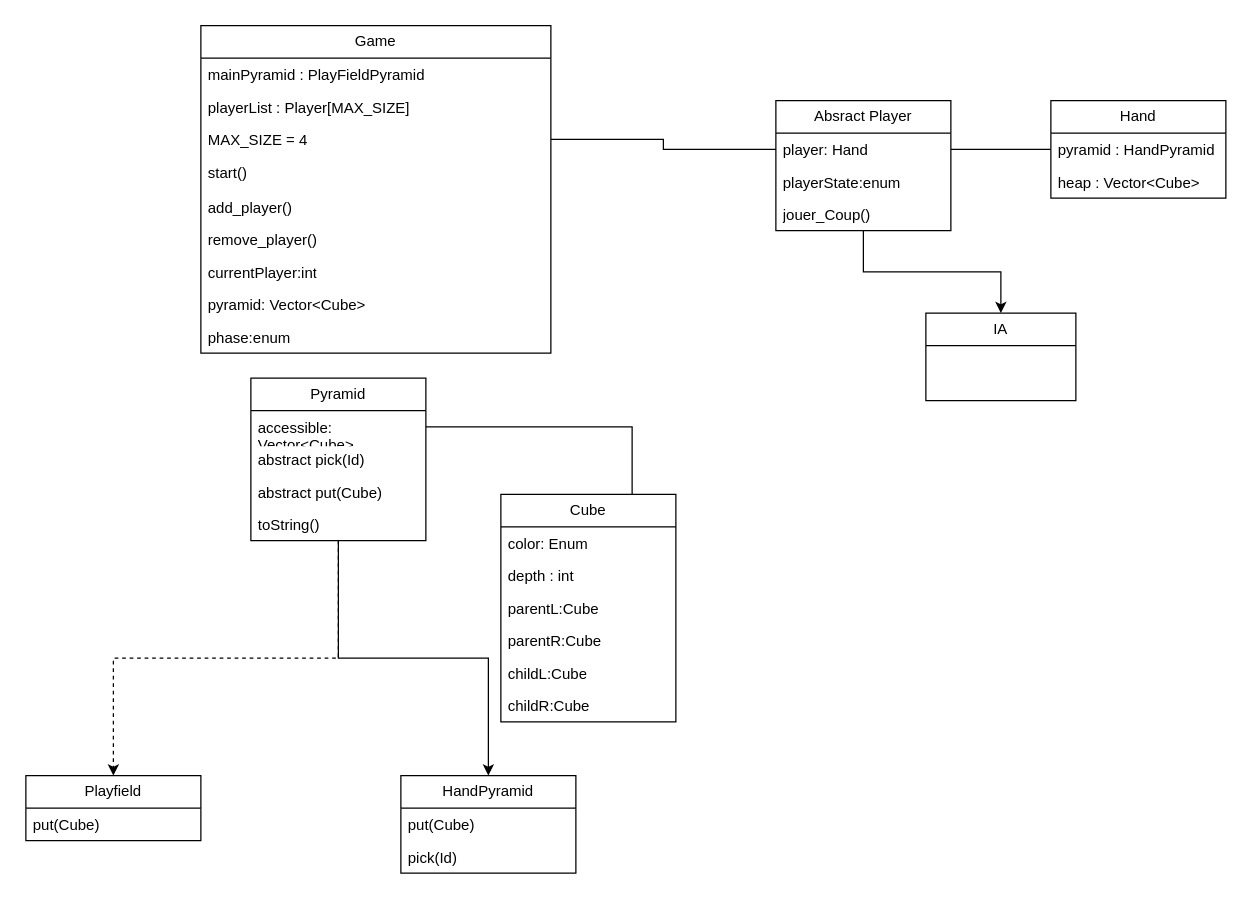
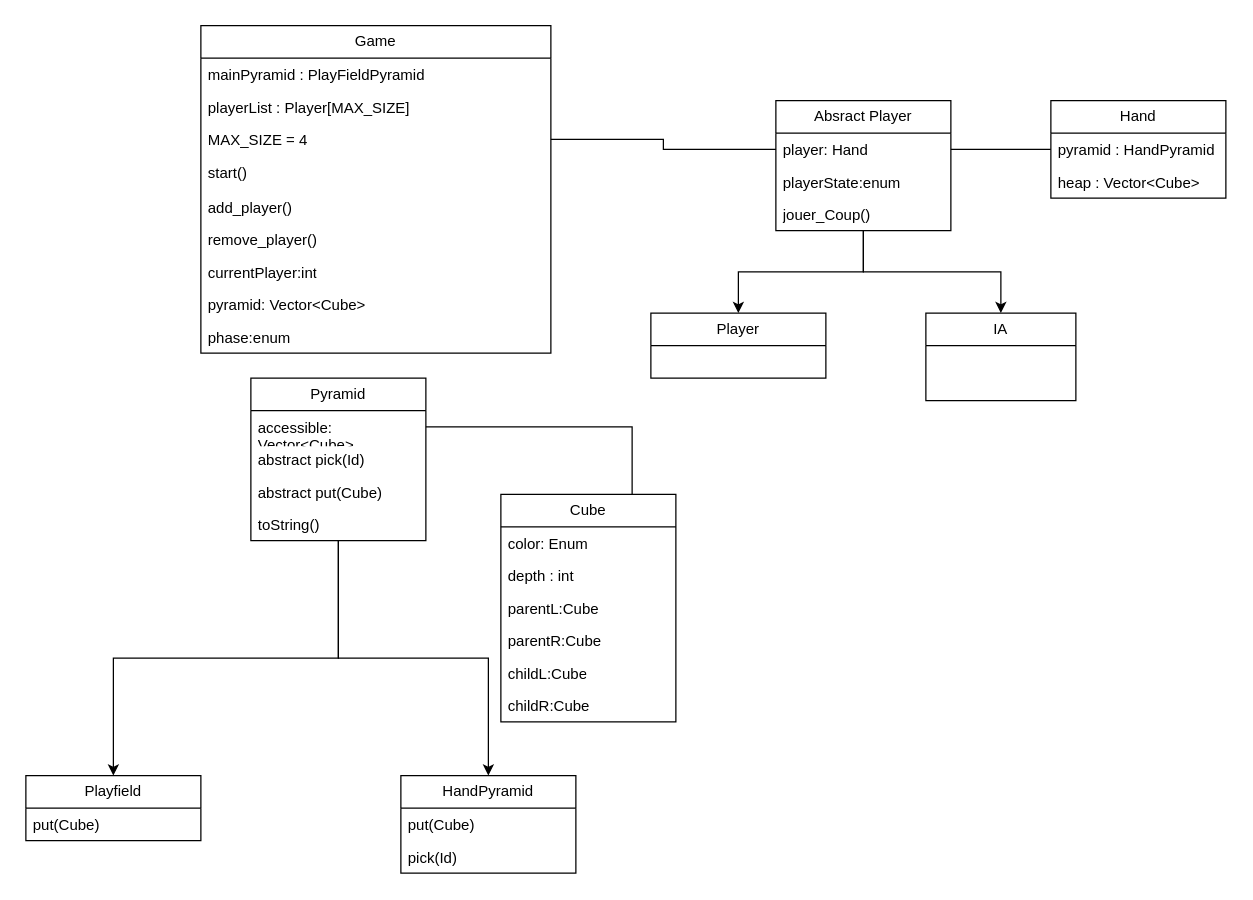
  <mxCell id="0" />
  <mxCell id="1" parent="0" />
  <mxCell id="2" value="Game" style="swimlane;fontStyle=0;childLayout=stackLayout;horizontal=1;startSize=26;fillColor=none;horizontalStack=0;resizeParent=1;resizeParentMax=0;resizeLast=0;collapsible=1;marginBottom=0;whiteSpace=wrap;html=1;" vertex="1" parent="1"><mxGeometry x="160" y="20" width="280" height="262" as="geometry" /></mxCell>
  <mxCell id="3" value="mainPyramid : PlayFieldPyramid " style="text;strokeColor=none;fillColor=none;align=left;verticalAlign=top;spacingLeft=4;spacingRight=4;overflow=hidden;rotatable=0;points=[[0,0.5],[1,0.5]];portConstraint=eastwest;whiteSpace=wrap;html=1;" vertex="1" parent="2"><mxGeometry y="26" width="280" height="26" as="geometry" /></mxCell>
  <mxCell id="4" value="playerList : Player[MAX_SIZE]" style="text;strokeColor=none;fillColor=none;align=left;verticalAlign=top;spacingLeft=4;spacingRight=4;overflow=hidden;rotatable=0;points=[[0,0.5],[1,0.5]];portConstraint=eastwest;whiteSpace=wrap;html=1;" vertex="1" parent="2"><mxGeometry y="52" width="280" height="26" as="geometry" /></mxCell>
  <mxCell id="5" value="&lt;div&gt;MAX_SIZE = 4&lt;/div&gt;" style="text;strokeColor=none;fillColor=none;align=left;verticalAlign=top;spacingLeft=4;spacingRight=4;overflow=hidden;rotatable=0;points=[[0,0.5],[1,0.5]];portConstraint=eastwest;whiteSpace=wrap;html=1;" vertex="1" parent="2"><mxGeometry y="78" width="280" height="26" as="geometry" /></mxCell>
  <mxCell id="6" value="&lt;div&gt;start()&lt;/div&gt;" style="text;strokeColor=none;fillColor=none;align=left;verticalAlign=top;spacingLeft=4;spacingRight=4;overflow=hidden;rotatable=0;points=[[0,0.5],[1,0.5]];portConstraint=eastwest;whiteSpace=wrap;html=1;" vertex="1" parent="2"><mxGeometry y="104" width="280" height="28" as="geometry" /></mxCell>
  <mxCell id="7" value="add_player()" style="text;strokeColor=none;fillColor=none;align=left;verticalAlign=top;spacingLeft=4;spacingRight=4;overflow=hidden;rotatable=0;points=[[0,0.5],[1,0.5]];portConstraint=eastwest;whiteSpace=wrap;html=1;" vertex="1" parent="2"><mxGeometry y="132" width="280" height="26" as="geometry" /></mxCell>
  <mxCell id="8" value="remove_player()" style="text;strokeColor=none;fillColor=none;align=left;verticalAlign=top;spacingLeft=4;spacingRight=4;overflow=hidden;rotatable=0;points=[[0,0.5],[1,0.5]];portConstraint=eastwest;whiteSpace=wrap;html=1;" vertex="1" parent="2"><mxGeometry y="158" width="280" height="26" as="geometry" /></mxCell>
  <mxCell id="9" value="currentPlayer:int" style="text;strokeColor=none;fillColor=none;align=left;verticalAlign=top;spacingLeft=4;spacingRight=4;overflow=hidden;rotatable=0;points=[[0,0.5],[1,0.5]];portConstraint=eastwest;whiteSpace=wrap;html=1;" vertex="1" parent="2"><mxGeometry y="184" width="280" height="26" as="geometry" /></mxCell>
  <mxCell id="10" value="pyramid: Vector&amp;lt;Cube&amp;gt;" style="text;strokeColor=none;fillColor=none;align=left;verticalAlign=top;spacingLeft=4;spacingRight=4;overflow=hidden;rotatable=0;points=[[0,0.5],[1,0.5]];portConstraint=eastwest;whiteSpace=wrap;html=1;" vertex="1" parent="2"><mxGeometry y="210" width="280" height="26" as="geometry" /></mxCell>
  <mxCell id="11" value="phase:enum" style="text;strokeColor=none;fillColor=none;align=left;verticalAlign=top;spacingLeft=4;spacingRight=4;overflow=hidden;rotatable=0;points=[[0,0.5],[1,0.5]];portConstraint=eastwest;whiteSpace=wrap;html=1;" vertex="1" parent="2"><mxGeometry y="236" width="280" height="26" as="geometry" /></mxCell>
+ <mxCell id="12" style="edgeStyle=orthogonalEdgeStyle;rounded=0;orthogonalLoop=1;jettySize=auto;html=1;exitX=0.5;exitY=1;exitDx=0;exitDy=0;entryX=0.5;entryY=0;entryDx=0;entryDy=0;" edge="1" parent="1" source="14" target="18"><mxGeometry relative="1" as="geometry" /></mxCell>
  <mxCell id="13" style="edgeStyle=orthogonalEdgeStyle;rounded=0;orthogonalLoop=1;jettySize=auto;html=1;exitX=0.5;exitY=1;exitDx=0;exitDy=0;entryX=0.5;entryY=0;entryDx=0;entryDy=0;" edge="1" parent="1" source="14" target="19"><mxGeometry relative="1" as="geometry" /></mxCell>
  <mxCell id="14" value="Absract Player" style="swimlane;fontStyle=0;childLayout=stackLayout;horizontal=1;startSize=26;fillColor=none;horizontalStack=0;resizeParent=1;resizeParentMax=0;resizeLast=0;collapsible=1;marginBottom=0;whiteSpace=wrap;html=1;" vertex="1" parent="1"><mxGeometry x="620" y="80" width="140" height="104" as="geometry" /></mxCell>
  <mxCell id="15" value="player: Hand" style="text;strokeColor=none;fillColor=none;align=left;verticalAlign=top;spacingLeft=4;spacingRight=4;overflow=hidden;rotatable=0;points=[[0,0.5],[1,0.5]];portConstraint=eastwest;whiteSpace=wrap;html=1;" vertex="1" parent="14"><mxGeometry y="26" width="140" height="26" as="geometry" /></mxCell>
  <mxCell id="16" value="playerState:enum" style="text;strokeColor=none;fillColor=none;align=left;verticalAlign=top;spacingLeft=4;spacingRight=4;overflow=hidden;rotatable=0;points=[[0,0.5],[1,0.5]];portConstraint=eastwest;whiteSpace=wrap;html=1;" vertex="1" parent="14"><mxGeometry y="52" width="140" height="26" as="geometry" /></mxCell>
  <mxCell id="17" value="jouer_Coup()" style="text;strokeColor=none;fillColor=none;align=left;verticalAlign=top;spacingLeft=4;spacingRight=4;overflow=hidden;rotatable=0;points=[[0,0.5],[1,0.5]];portConstraint=eastwest;whiteSpace=wrap;html=1;" vertex="1" parent="14"><mxGeometry y="78" width="140" height="26" as="geometry" /></mxCell>
+ <mxCell id="18" value="Player" style="swimlane;fontStyle=0;childLayout=stackLayout;horizontal=1;startSize=26;fillColor=none;horizontalStack=0;resizeParent=1;resizeParentMax=0;resizeLast=0;collapsible=1;marginBottom=0;whiteSpace=wrap;html=1;" vertex="1" parent="1"><mxGeometry x="520" y="250" width="140" height="52" as="geometry" /></mxCell>
  <mxCell id="19" value="IA" style="swimlane;fontStyle=0;childLayout=stackLayout;horizontal=1;startSize=26;fillColor=none;horizontalStack=0;resizeParent=1;resizeParentMax=0;resizeLast=0;collapsible=1;marginBottom=0;whiteSpace=wrap;html=1;" vertex="1" parent="1"><mxGeometry x="740" y="250" width="120" height="70" as="geometry" /></mxCell>
  <mxCell id="20" value="Hand" style="swimlane;fontStyle=0;childLayout=stackLayout;horizontal=1;startSize=26;fillColor=none;horizontalStack=0;resizeParent=1;resizeParentMax=0;resizeLast=0;collapsible=1;marginBottom=0;whiteSpace=wrap;html=1;" vertex="1" parent="1"><mxGeometry x="840" y="80" width="140" height="78" as="geometry" /></mxCell>
  <mxCell id="21" value="pyramid : HandPyramid" style="text;strokeColor=none;fillColor=none;align=left;verticalAlign=top;spacingLeft=4;spacingRight=4;overflow=hidden;rotatable=0;points=[[0,0.5],[1,0.5]];portConstraint=eastwest;whiteSpace=wrap;html=1;" vertex="1" parent="20"><mxGeometry y="26" width="140" height="26" as="geometry" /></mxCell>
  <mxCell id="22" value="heap : Vector&amp;lt;Cube&amp;gt;" style="text;strokeColor=none;fillColor=none;align=left;verticalAlign=top;spacingLeft=4;spacingRight=4;overflow=hidden;rotatable=0;points=[[0,0.5],[1,0.5]];portConstraint=eastwest;whiteSpace=wrap;html=1;" vertex="1" parent="20"><mxGeometry y="52" width="140" height="26" as="geometry" /></mxCell>
- <mxCell id="23" style="edgeStyle=orthogonalEdgeStyle;rounded=0;orthogonalLoop=1;jettySize=auto;html=1;exitX=0.5;exitY=1;exitDx=0;exitDy=0;entryX=0.5;entryY=0;entryDx=0;entryDy=0;dashed=1;" edge="1" parent="1" source="25" target="40"><mxGeometry relative="1" as="geometry" /></mxCell>
+ <mxCell id="23" style="edgeStyle=orthogonalEdgeStyle;rounded=0;orthogonalLoop=1;jettySize=auto;html=1;exitX=0.5;exitY=1;exitDx=0;exitDy=0;entryX=0.5;entryY=0;entryDx=0;entryDy=0;" edge="1" parent="1" source="25" target="40"><mxGeometry relative="1" as="geometry" /></mxCell>
  <mxCell id="24" style="edgeStyle=orthogonalEdgeStyle;rounded=0;orthogonalLoop=1;jettySize=auto;html=1;exitX=0.5;exitY=1;exitDx=0;exitDy=0;entryX=0.5;entryY=0;entryDx=0;entryDy=0;" edge="1" parent="1" source="25" target="42"><mxGeometry relative="1" as="geometry" /></mxCell>
  <mxCell id="25" value="Pyramid" style="swimlane;fontStyle=0;childLayout=stackLayout;horizontal=1;startSize=26;fillColor=none;horizontalStack=0;resizeParent=1;resizeParentMax=0;resizeLast=0;collapsible=1;marginBottom=0;whiteSpace=wrap;html=1;" vertex="1" parent="1"><mxGeometry x="200" y="302" width="140" height="130" as="geometry" /></mxCell>
  <mxCell id="26" value="accessible: Vector&amp;lt;Cube&amp;gt;" style="text;strokeColor=none;fillColor=none;align=left;verticalAlign=top;spacingLeft=4;spacingRight=4;overflow=hidden;rotatable=0;points=[[0,0.5],[1,0.5]];portConstraint=eastwest;whiteSpace=wrap;html=1;" vertex="1" parent="25"><mxGeometry y="26" width="140" height="26" as="geometry" /></mxCell>
  <mxCell id="27" value="abstract pick(Id)" style="text;strokeColor=none;fillColor=none;align=left;verticalAlign=top;spacingLeft=4;spacingRight=4;overflow=hidden;rotatable=0;points=[[0,0.5],[1,0.5]];portConstraint=eastwest;whiteSpace=wrap;html=1;" vertex="1" parent="25"><mxGeometry y="52" width="140" height="26" as="geometry" /></mxCell>
  <mxCell id="28" value="abstract&amp;nbsp;put(Cube)" style="text;strokeColor=none;fillColor=none;align=left;verticalAlign=top;spacingLeft=4;spacingRight=4;overflow=hidden;rotatable=0;points=[[0,0.5],[1,0.5]];portConstraint=eastwest;whiteSpace=wrap;html=1;" vertex="1" parent="25"><mxGeometry y="78" width="140" height="26" as="geometry" /></mxCell>
  <mxCell id="29" value="toString()" style="text;strokeColor=none;fillColor=none;align=left;verticalAlign=top;spacingLeft=4;spacingRight=4;overflow=hidden;rotatable=0;points=[[0,0.5],[1,0.5]];portConstraint=eastwest;whiteSpace=wrap;html=1;" vertex="1" parent="25"><mxGeometry y="104" width="140" height="26" as="geometry" /></mxCell>
  <mxCell id="30" value="Cube" style="swimlane;fontStyle=0;childLayout=stackLayout;horizontal=1;startSize=26;fillColor=none;horizontalStack=0;resizeParent=1;resizeParentMax=0;resizeLast=0;collapsible=1;marginBottom=0;whiteSpace=wrap;html=1;" vertex="1" parent="1"><mxGeometry x="400" y="395" width="140" height="182" as="geometry" /></mxCell>
  <mxCell id="31" value="color: Enum" style="text;strokeColor=none;fillColor=none;align=left;verticalAlign=top;spacingLeft=4;spacingRight=4;overflow=hidden;rotatable=0;points=[[0,0.5],[1,0.5]];portConstraint=eastwest;whiteSpace=wrap;html=1;" vertex="1" parent="30"><mxGeometry y="26" width="140" height="26" as="geometry" /></mxCell>
  <mxCell id="32" value="depth : int" style="text;strokeColor=none;fillColor=none;align=left;verticalAlign=top;spacingLeft=4;spacingRight=4;overflow=hidden;rotatable=0;points=[[0,0.5],[1,0.5]];portConstraint=eastwest;whiteSpace=wrap;html=1;" vertex="1" parent="30"><mxGeometry y="52" width="140" height="26" as="geometry" /></mxCell>
  <mxCell id="33" value="parentL:Cube" style="text;strokeColor=none;fillColor=none;align=left;verticalAlign=top;spacingLeft=4;spacingRight=4;overflow=hidden;rotatable=0;points=[[0,0.5],[1,0.5]];portConstraint=eastwest;whiteSpace=wrap;html=1;" vertex="1" parent="30"><mxGeometry y="78" width="140" height="26" as="geometry" /></mxCell>
  <mxCell id="34" value="parentR:Cube" style="text;strokeColor=none;fillColor=none;align=left;verticalAlign=top;spacingLeft=4;spacingRight=4;overflow=hidden;rotatable=0;points=[[0,0.5],[1,0.5]];portConstraint=eastwest;whiteSpace=wrap;html=1;" vertex="1" parent="30"><mxGeometry y="104" width="140" height="26" as="geometry" /></mxCell>
  <mxCell id="35" value="childL:Cube" style="text;strokeColor=none;fillColor=none;align=left;verticalAlign=top;spacingLeft=4;spacingRight=4;overflow=hidden;rotatable=0;points=[[0,0.5],[1,0.5]];portConstraint=eastwest;whiteSpace=wrap;html=1;" vertex="1" parent="30"><mxGeometry y="130" width="140" height="26" as="geometry" /></mxCell>
  <mxCell id="36" value="childR:Cube" style="text;strokeColor=none;fillColor=none;align=left;verticalAlign=top;spacingLeft=4;spacingRight=4;overflow=hidden;rotatable=0;points=[[0,0.5],[1,0.5]];portConstraint=eastwest;whiteSpace=wrap;html=1;" vertex="1" parent="30"><mxGeometry y="156" width="140" height="26" as="geometry" /></mxCell>
  <mxCell id="37" style="edgeStyle=orthogonalEdgeStyle;rounded=0;orthogonalLoop=1;jettySize=auto;html=1;exitX=1;exitY=0.5;exitDx=0;exitDy=0;entryX=0;entryY=0.5;entryDx=0;entryDy=0;endArrow=none;endFill=0;" edge="1" parent="1" source="5" target="15"><mxGeometry relative="1" as="geometry" /></mxCell>
  <mxCell id="38" style="edgeStyle=orthogonalEdgeStyle;rounded=0;orthogonalLoop=1;jettySize=auto;html=1;exitX=1;exitY=0.5;exitDx=0;exitDy=0;entryX=0;entryY=0.5;entryDx=0;entryDy=0;endArrow=none;endFill=0;" edge="1" parent="1" source="15" target="21"><mxGeometry relative="1" as="geometry" /></mxCell>
  <mxCell id="39" style="edgeStyle=orthogonalEdgeStyle;rounded=0;orthogonalLoop=1;jettySize=auto;html=1;exitX=1;exitY=0.5;exitDx=0;exitDy=0;entryX=0.75;entryY=0;entryDx=0;entryDy=0;endArrow=none;endFill=0;" edge="1" parent="1" source="26" target="30"><mxGeometry relative="1" as="geometry" /></mxCell>
  <mxCell id="40" value="Playfield" style="swimlane;fontStyle=0;childLayout=stackLayout;horizontal=1;startSize=26;fillColor=none;horizontalStack=0;resizeParent=1;resizeParentMax=0;resizeLast=0;collapsible=1;marginBottom=0;whiteSpace=wrap;html=1;" vertex="1" parent="1"><mxGeometry x="20" y="620" width="140" height="52" as="geometry" /></mxCell>
  <mxCell id="41" value="put(Cube)" style="text;strokeColor=none;fillColor=none;align=left;verticalAlign=top;spacingLeft=4;spacingRight=4;overflow=hidden;rotatable=0;points=[[0,0.5],[1,0.5]];portConstraint=eastwest;whiteSpace=wrap;html=1;" vertex="1" parent="40"><mxGeometry y="26" width="140" height="26" as="geometry" /></mxCell>
  <mxCell id="42" value="HandPyramid" style="swimlane;fontStyle=0;childLayout=stackLayout;horizontal=1;startSize=26;fillColor=none;horizontalStack=0;resizeParent=1;resizeParentMax=0;resizeLast=0;collapsible=1;marginBottom=0;whiteSpace=wrap;html=1;" vertex="1" parent="1"><mxGeometry x="320" y="620" width="140" height="78" as="geometry" /></mxCell>
  <mxCell id="43" value="&lt;div&gt;put(Cube)&lt;/div&gt;" style="text;strokeColor=none;fillColor=none;align=left;verticalAlign=top;spacingLeft=4;spacingRight=4;overflow=hidden;rotatable=0;points=[[0,0.5],[1,0.5]];portConstraint=eastwest;whiteSpace=wrap;html=1;" vertex="1" parent="42"><mxGeometry y="26" width="140" height="26" as="geometry" /></mxCell>
  <mxCell id="44" value="pick(Id)" style="text;strokeColor=none;fillColor=none;align=left;verticalAlign=top;spacingLeft=4;spacingRight=4;overflow=hidden;rotatable=0;points=[[0,0.5],[1,0.5]];portConstraint=eastwest;whiteSpace=wrap;html=1;" vertex="1" parent="42"><mxGeometry y="52" width="140" height="26" as="geometry" /></mxCell>
